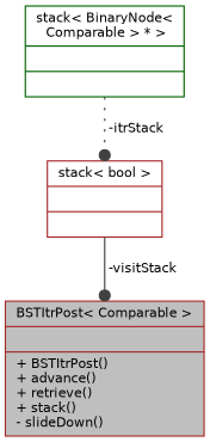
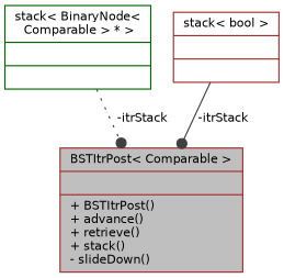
  digraph {
    node [color=brown fontname=Helvetica fontsize=10 shape=record]
    edge [arrowhead=dot color=grey25 fontname=Helvetica fontsize=10 labelfontname=Helvetica labelfontsize=10]
    n1 [fillcolor=grey75 fontcolor=black height=0.2 label="{BSTItrPost\< Comparable \>\n||+ BSTItrPost()\l+ advance()\l+ retrieve()\l+ stack()\l- slideDown()\l}" style=filled width=0.4]
    n2 [color=darkgreen height=0.2 label="{stack\< BinaryNode\<\l Comparable \> * \>\n||}" width=0.4]
    n3 [height=0.2 label="{stack\< bool \>\n||}" width=0.4]
-   n2 -> n3 [label=" -itrStack" style=dotted]
-   n3 -> n1 [label=" -visitStack" style=solid]
+   n2 -> n1 [label=" -itrStack" style=dotted]
+   n3 -> n1 [label=" -itrStack" style=solid]
  }
